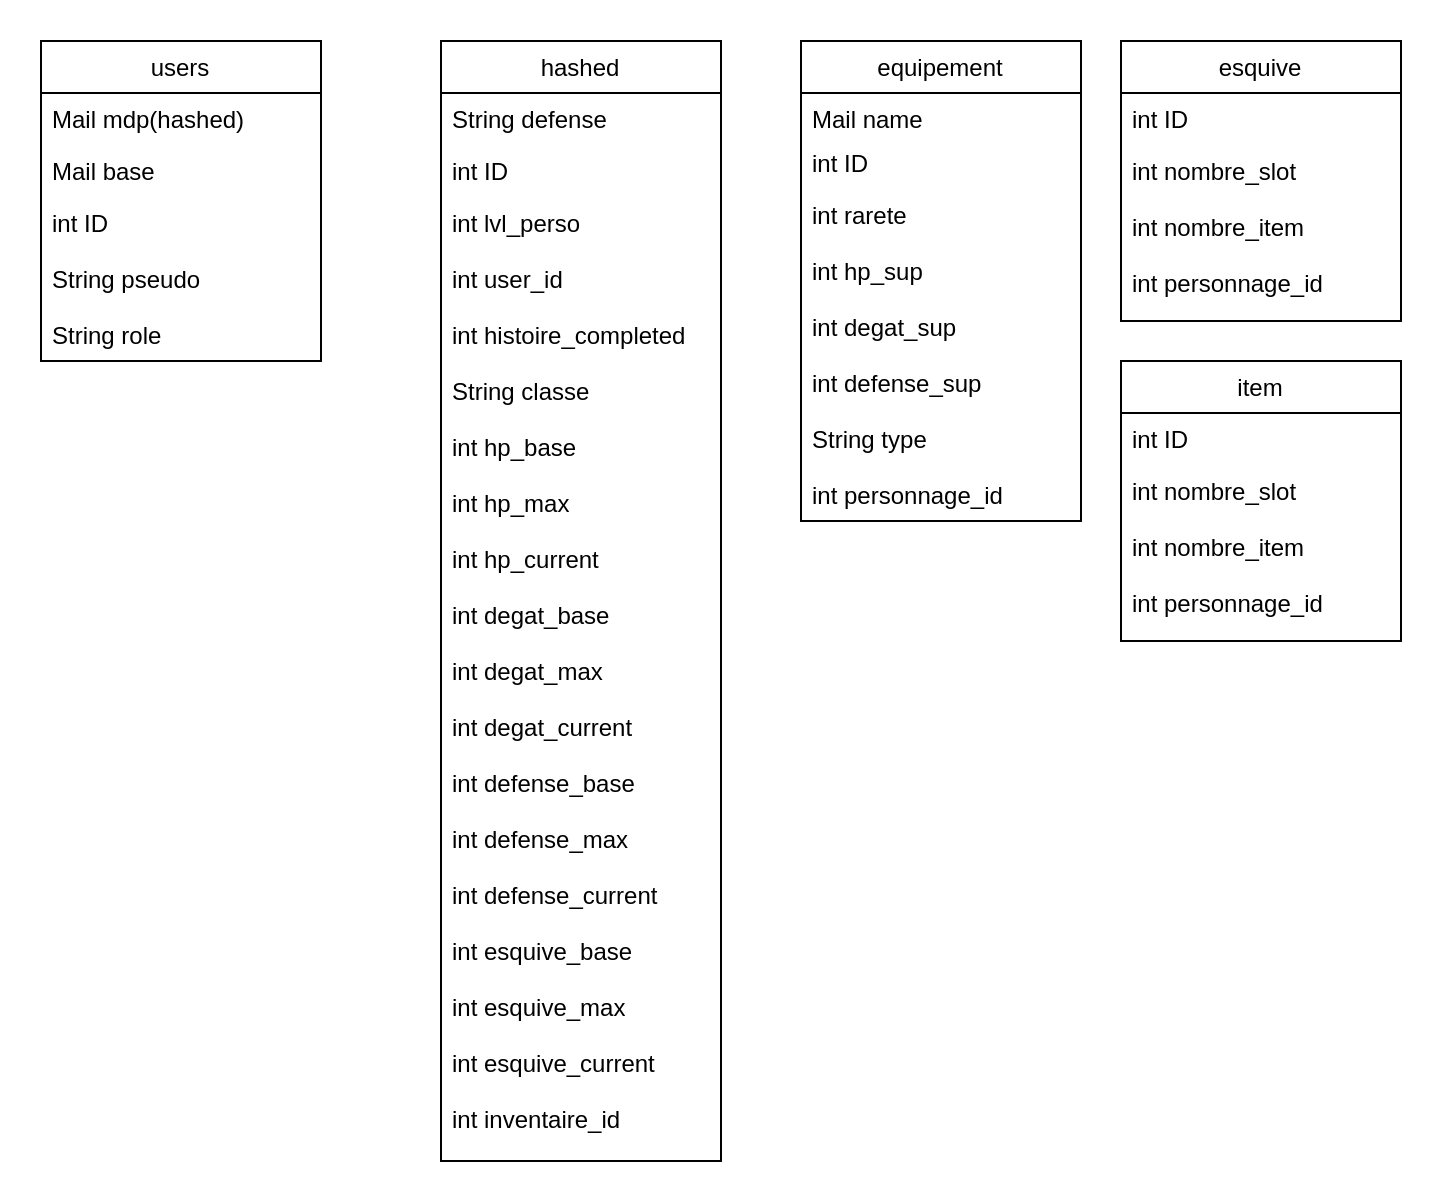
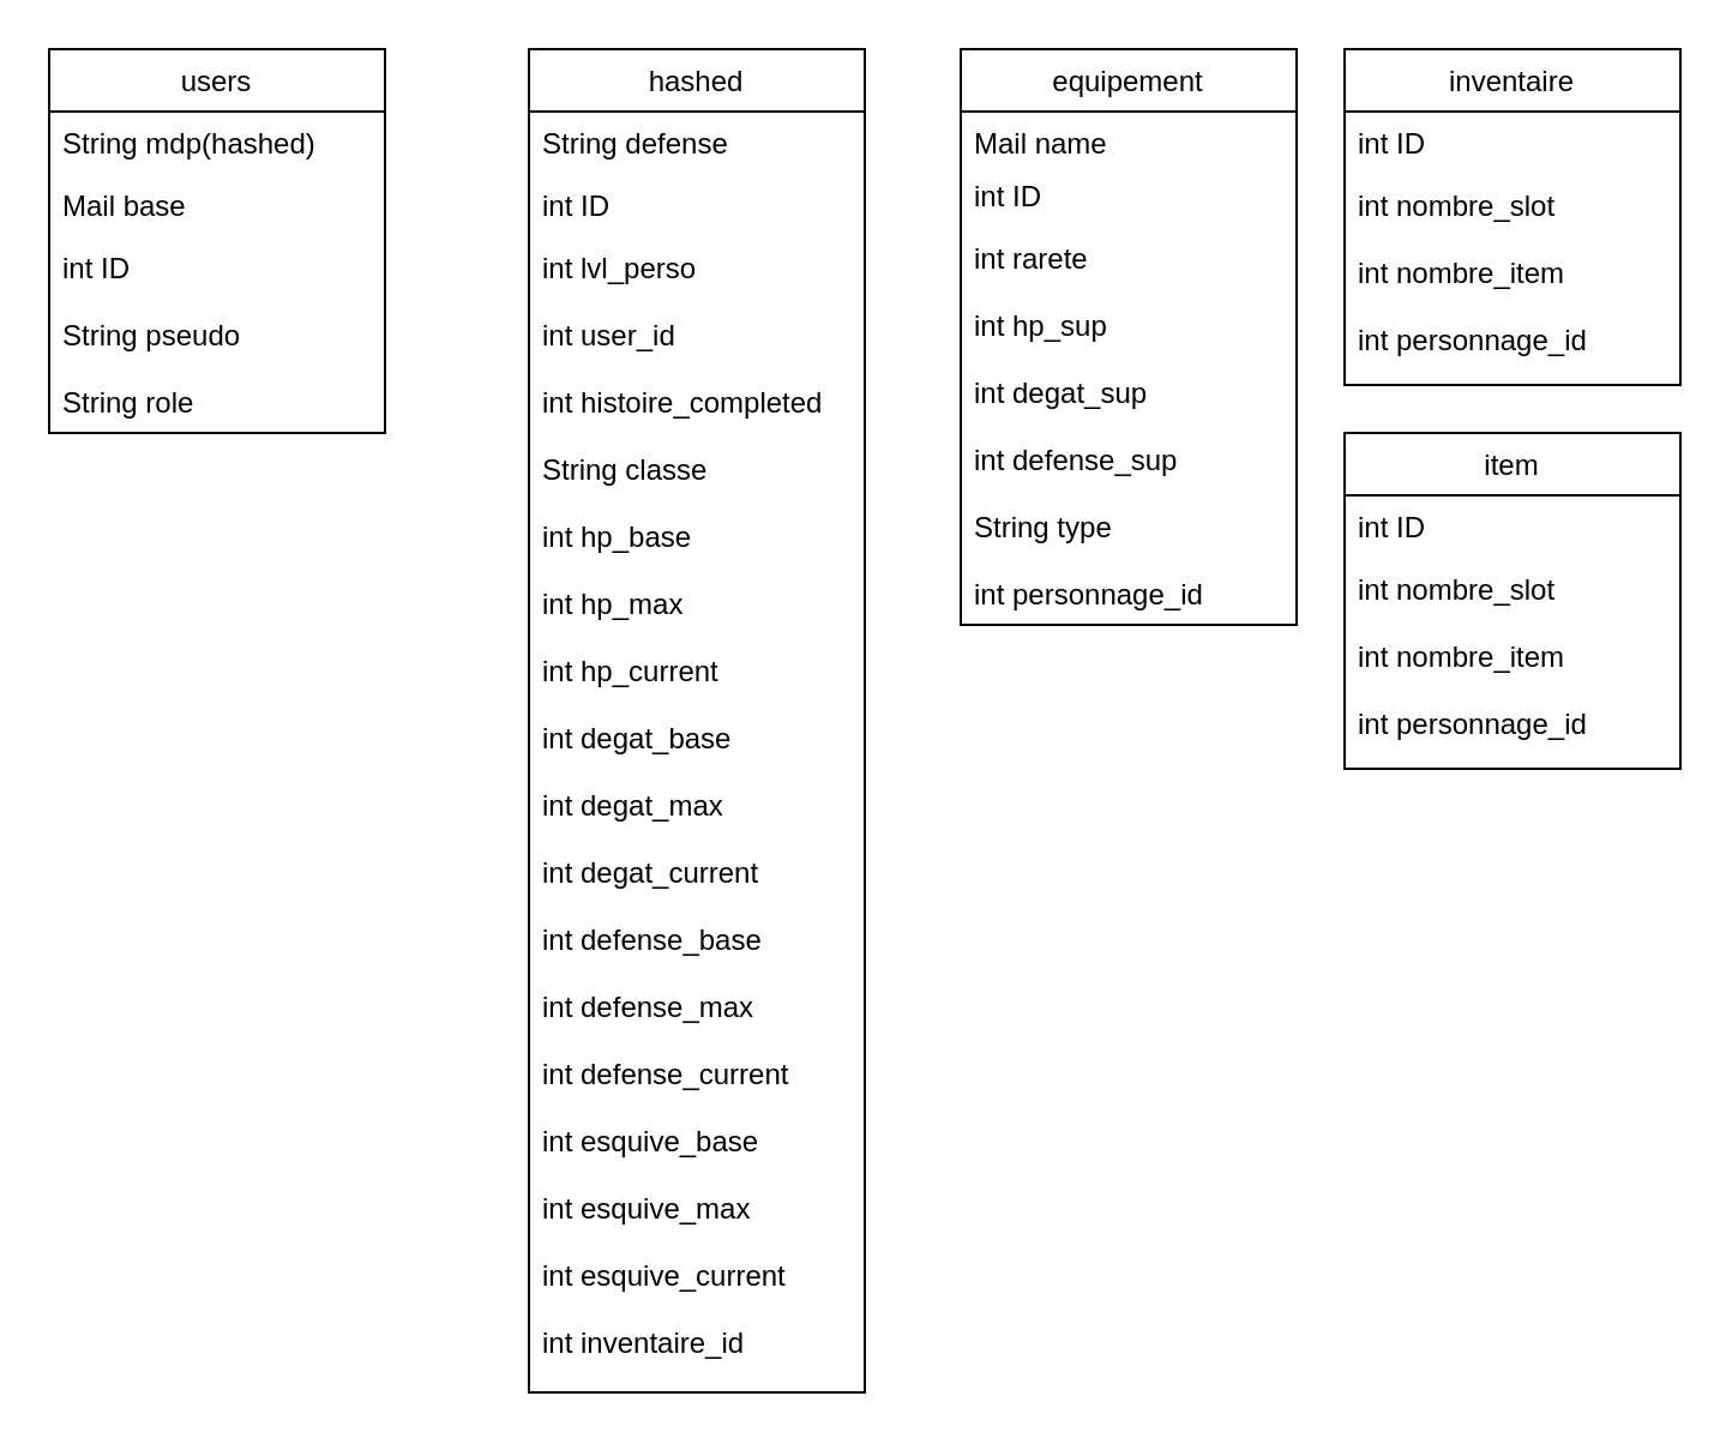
  <mxCell id="0" />
  <mxCell id="1" parent="0" />
  <mxCell id="2" value="users" style="swimlane;fontStyle=0;childLayout=stackLayout;horizontal=1;startSize=26;fillColor=none;horizontalStack=0;resizeParent=1;resizeParentMax=0;resizeLast=0;collapsible=1;marginBottom=0;" parent="1" vertex="1"><mxGeometry x="20" y="20" width="140" height="160" as="geometry" /></mxCell>
- <mxCell id="3" value="Mail mdp(hashed)" style="text;strokeColor=none;fillColor=none;align=left;verticalAlign=top;spacingLeft=4;spacingRight=4;overflow=hidden;rotatable=0;points=[[0,0.5],[1,0.5]];portConstraint=eastwest;" parent="2" vertex="1"><mxGeometry y="26" width="140" height="26" as="geometry" /></mxCell>
+ <mxCell id="3" value="String mdp(hashed)" style="text;strokeColor=none;fillColor=none;align=left;verticalAlign=top;spacingLeft=4;spacingRight=4;overflow=hidden;rotatable=0;points=[[0,0.5],[1,0.5]];portConstraint=eastwest;" parent="2" vertex="1"><mxGeometry y="26" width="140" height="26" as="geometry" /></mxCell>
  <mxCell id="4" value="Mail base" style="text;strokeColor=none;fillColor=none;align=left;verticalAlign=top;spacingLeft=4;spacingRight=4;overflow=hidden;rotatable=0;points=[[0,0.5],[1,0.5]];portConstraint=eastwest;" parent="2" vertex="1"><mxGeometry y="52" width="140" height="26" as="geometry" /></mxCell>
  <mxCell id="5" value="int ID&#10;&#10;String pseudo&#10;&#10;String role" style="text;strokeColor=none;fillColor=none;align=left;verticalAlign=top;spacingLeft=4;spacingRight=4;overflow=hidden;rotatable=0;points=[[0,0.5],[1,0.5]];portConstraint=eastwest;" parent="2" vertex="1"><mxGeometry y="78" width="140" height="82" as="geometry" /></mxCell>
  <mxCell id="6" value="hashed" style="swimlane;fontStyle=0;childLayout=stackLayout;horizontal=1;startSize=26;fillColor=none;horizontalStack=0;resizeParent=1;resizeParentMax=0;resizeLast=0;collapsible=1;marginBottom=0;" parent="1" vertex="1"><mxGeometry x="220" y="20" width="140" height="560" as="geometry" /></mxCell>
  <mxCell id="7" value="String defense" style="text;strokeColor=none;fillColor=none;align=left;verticalAlign=top;spacingLeft=4;spacingRight=4;overflow=hidden;rotatable=0;points=[[0,0.5],[1,0.5]];portConstraint=eastwest;" parent="6" vertex="1"><mxGeometry y="26" width="140" height="26" as="geometry" /></mxCell>
  <mxCell id="8" value="int ID" style="text;strokeColor=none;fillColor=none;align=left;verticalAlign=top;spacingLeft=4;spacingRight=4;overflow=hidden;rotatable=0;points=[[0,0.5],[1,0.5]];portConstraint=eastwest;" parent="6" vertex="1"><mxGeometry y="52" width="140" height="26" as="geometry" /></mxCell>
  <mxCell id="9" value="int lvl_perso&#10;&#10;int user_id&#10;&#10;int histoire_completed&#10;&#10;String classe&#10;&#10;int hp_base&#10;&#10;int hp_max&#10;&#10;int hp_current&#10;&#10;int degat_base&#10;&#10;int degat_max&#10;&#10;int degat_current&#10;&#10;int defense_base&#10;&#10;int defense_max&#10;&#10;int defense_current&#10;&#10;int esquive_base&#10;&#10;int esquive_max&#10;&#10;int esquive_current&#10;&#10;int inventaire_id" style="text;strokeColor=none;fillColor=none;align=left;verticalAlign=top;spacingLeft=4;spacingRight=4;overflow=hidden;rotatable=0;points=[[0,0.5],[1,0.5]];portConstraint=eastwest;" parent="6" vertex="1"><mxGeometry y="78" width="140" height="482" as="geometry" /></mxCell>
  <mxCell id="10" value="equipement" style="swimlane;fontStyle=0;childLayout=stackLayout;horizontal=1;startSize=26;fillColor=none;horizontalStack=0;resizeParent=1;resizeParentMax=0;resizeLast=0;collapsible=1;marginBottom=0;" parent="1" vertex="1"><mxGeometry x="400" y="20" width="140" height="240" as="geometry" /></mxCell>
  <mxCell id="11" value="Mail name" style="text;strokeColor=none;fillColor=none;align=left;verticalAlign=top;spacingLeft=4;spacingRight=4;overflow=hidden;rotatable=0;points=[[0,0.5],[1,0.5]];portConstraint=eastwest;" parent="10" vertex="1"><mxGeometry y="26" width="140" height="22" as="geometry" /></mxCell>
  <mxCell id="12" value="int ID" style="text;strokeColor=none;fillColor=none;align=left;verticalAlign=top;spacingLeft=4;spacingRight=4;overflow=hidden;rotatable=0;points=[[0,0.5],[1,0.5]];portConstraint=eastwest;" parent="10" vertex="1"><mxGeometry y="48" width="140" height="26" as="geometry" /></mxCell>
  <mxCell id="13" value="int rarete&#10;&#10;int hp_sup&#10;&#10;int degat_sup&#10;&#10;int defense_sup&#10;&#10;String type&#10;&#10;int personnage_id" style="text;strokeColor=none;fillColor=none;align=left;verticalAlign=top;spacingLeft=4;spacingRight=4;overflow=hidden;rotatable=0;points=[[0,0.5],[1,0.5]];portConstraint=eastwest;" parent="10" vertex="1"><mxGeometry y="74" width="140" height="166" as="geometry" /></mxCell>
- <mxCell id="14" value="esquive" style="swimlane;fontStyle=0;childLayout=stackLayout;horizontal=1;startSize=26;fillColor=none;horizontalStack=0;resizeParent=1;resizeParentMax=0;resizeLast=0;collapsible=1;marginBottom=0;" parent="1" vertex="1"><mxGeometry x="560" y="20" width="140" height="140" as="geometry" /></mxCell>
+ <mxCell id="14" value="inventaire" style="swimlane;fontStyle=0;childLayout=stackLayout;horizontal=1;startSize=26;fillColor=none;horizontalStack=0;resizeParent=1;resizeParentMax=0;resizeLast=0;collapsible=1;marginBottom=0;" parent="1" vertex="1"><mxGeometry x="560" y="20" width="140" height="140" as="geometry" /></mxCell>
  <mxCell id="15" value="int ID" style="text;strokeColor=none;fillColor=none;align=left;verticalAlign=top;spacingLeft=4;spacingRight=4;overflow=hidden;rotatable=0;points=[[0,0.5],[1,0.5]];portConstraint=eastwest;" parent="14" vertex="1"><mxGeometry y="26" width="140" height="26" as="geometry" /></mxCell>
  <mxCell id="16" value="int nombre_slot&#10;&#10;int nombre_item&#10;&#10;int personnage_id" style="text;strokeColor=none;fillColor=none;align=left;verticalAlign=top;spacingLeft=4;spacingRight=4;overflow=hidden;rotatable=0;points=[[0,0.5],[1,0.5]];portConstraint=eastwest;" parent="14" vertex="1"><mxGeometry y="52" width="140" height="88" as="geometry" /></mxCell>
  <mxCell id="17" value="item" style="swimlane;fontStyle=0;childLayout=stackLayout;horizontal=1;startSize=26;fillColor=none;horizontalStack=0;resizeParent=1;resizeParentMax=0;resizeLast=0;collapsible=1;marginBottom=0;" parent="1" vertex="1"><mxGeometry x="560" y="180" width="140" height="140" as="geometry" /></mxCell>
  <mxCell id="18" value="int ID" style="text;strokeColor=none;fillColor=none;align=left;verticalAlign=top;spacingLeft=4;spacingRight=4;overflow=hidden;rotatable=0;points=[[0,0.5],[1,0.5]];portConstraint=eastwest;" parent="17" vertex="1"><mxGeometry y="26" width="140" height="26" as="geometry" /></mxCell>
  <mxCell id="19" value="int nombre_slot&#10;&#10;int nombre_item&#10;&#10;int personnage_id" style="text;strokeColor=none;fillColor=none;align=left;verticalAlign=top;spacingLeft=4;spacingRight=4;overflow=hidden;rotatable=0;points=[[0,0.5],[1,0.5]];portConstraint=eastwest;" parent="17" vertex="1"><mxGeometry y="52" width="140" height="88" as="geometry" /></mxCell>
